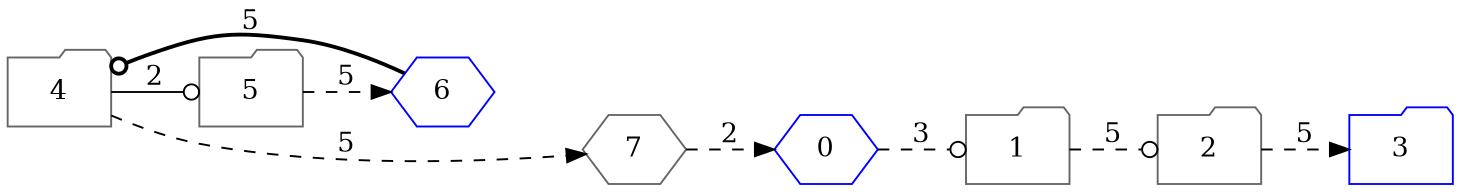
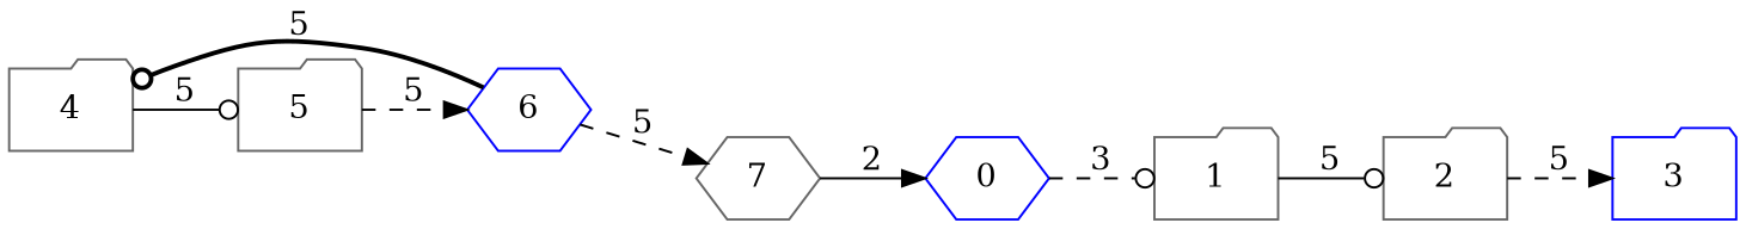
  digraph {
    rankdir=LR
    node [color=gray40 shape=folder]
    edge [arrowhead=odot style=dashed]
    0 [color=blue shape=hexagon]
    1
    2
    3 [color=blue]
    4
    5
    6 [color=blue shape=hexagon]
    7 [shape=hexagon]
    0 -> 1 [label=3]
-   1 -> 2 [label=5]
+   1 -> 2 [label=5 style=solid]
    2 -> 3 [arrowhead=normal label=5]
-   4 -> 5 [label=2 style=solid]
+   4 -> 5 [label=5 style=solid]
    5 -> 6 [arrowhead=normal label=5]
    6 -> 4 [label=5 style=bold]
-   4 -> 7 [arrowhead=normal label=5]
-   7 -> 0 [arrowhead=normal label=2]
+   6 -> 7 [arrowhead=normal label=5]
+   7 -> 0 [arrowhead=normal label=2 style=solid]
  }
